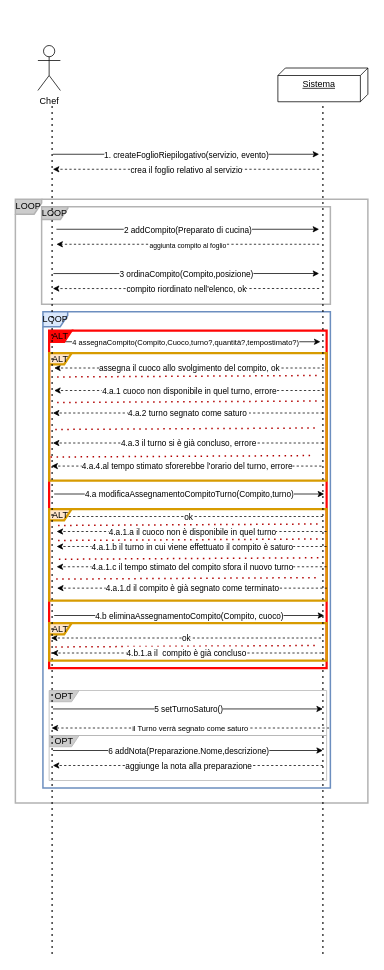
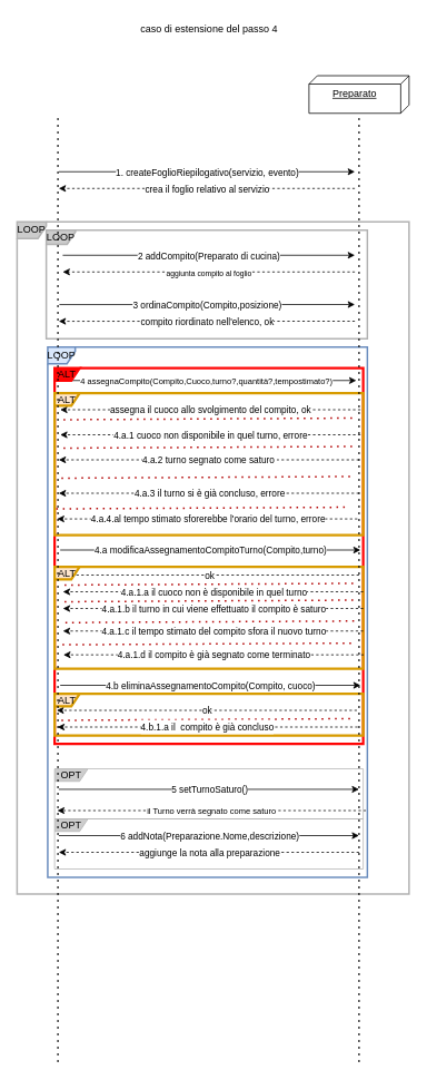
  <mxCell id="0" />
  <mxCell id="1" parent="0" />
- <mxCell id="3" value="Chef" style="shape=umlActor;verticalLabelPosition=bottom;verticalAlign=top;html=1;outlineConnect=0;" parent="1" vertex="1"><mxGeometry x="50" y="60" width="30" height="60" as="geometry" /></mxCell>
- <mxCell id="4" value="Sistema" style="verticalAlign=top;align=center;spacingTop=8;spacingLeft=2;spacingRight=12;shape=cube;size=10;direction=south;fontStyle=4;html=1;whiteSpace=wrap;" parent="1" vertex="1"><mxGeometry x="370" y="90" width="120" height="45" as="geometry" /></mxCell>
+ <mxCell id="2" value="caso di estensione del passo 4" style="text;html=1;align=center;verticalAlign=middle;resizable=0;points=[];autosize=1;strokeColor=none;fillColor=none;" parent="1" vertex="1"><mxGeometry x="155" y="20" width="190" height="30" as="geometry" /></mxCell>
+ <mxCell id="4" value="Preparato" style="verticalAlign=top;align=center;spacingTop=8;spacingLeft=2;spacingRight=12;shape=cube;size=10;direction=south;fontStyle=4;html=1;whiteSpace=wrap;" parent="1" vertex="1"><mxGeometry x="370" y="90" width="120" height="45" as="geometry" /></mxCell>
  <mxCell id="5" value="" style="endArrow=classic;html=1;rounded=0;" parent="1" edge="1"><mxGeometry width="50" height="50" relative="1" as="geometry"><mxPoint x="70" y="205" as="sourcePoint" /><mxPoint x="425" y="205" as="targetPoint" /></mxGeometry></mxCell>
  <mxCell id="6" value="1. createFoglioRiepilogativo(servizio, evento)" style="edgeLabel;html=1;align=center;verticalAlign=middle;resizable=0;points=[];" parent="5" connectable="0" vertex="1"><mxGeometry x="0.111" y="3" relative="1" as="geometry"><mxPoint x="-20" y="3" as="offset" /></mxGeometry></mxCell>
  <mxCell id="7" value="" style="html=1;labelBackgroundColor=#ffffff;startArrow=none;startFill=0;startSize=6;endArrow=classic;endFill=1;endSize=6;jettySize=auto;orthogonalLoop=1;strokeWidth=1;dashed=1;fontSize=14;rounded=0;" parent="1" edge="1"><mxGeometry width="60" height="60" relative="1" as="geometry"><mxPoint x="425" y="225" as="sourcePoint" /><mxPoint x="70" y="225" as="targetPoint" /></mxGeometry></mxCell>
  <mxCell id="8" value="crea il foglio relativo al servizio" style="edgeLabel;html=1;align=center;verticalAlign=middle;resizable=0;points=[];" parent="7" connectable="0" vertex="1"><mxGeometry x="-0.11" relative="1" as="geometry"><mxPoint x="-20" as="offset" /></mxGeometry></mxCell>
  <mxCell id="9" value="" style="endArrow=classic;html=1;rounded=0;" parent="1" edge="1"><mxGeometry width="50" height="50" relative="1" as="geometry"><mxPoint x="74.74" y="305" as="sourcePoint" /><mxPoint x="425" y="305" as="targetPoint" /></mxGeometry></mxCell>
  <mxCell id="10" value="2 addCompito(Preparato di cucina)" style="edgeLabel;html=1;align=center;verticalAlign=middle;resizable=0;points=[];" parent="9" connectable="0" vertex="1"><mxGeometry x="0.111" y="3" relative="1" as="geometry"><mxPoint x="-20" y="3" as="offset" /></mxGeometry></mxCell>
  <mxCell id="11" value="" style="html=1;labelBackgroundColor=#ffffff;startArrow=none;startFill=0;startSize=6;endArrow=classic;endFill=1;endSize=6;jettySize=auto;orthogonalLoop=1;strokeWidth=1;dashed=1;fontSize=14;rounded=0;" parent="1" edge="1"><mxGeometry width="60" height="60" relative="1" as="geometry"><mxPoint x="425" y="325" as="sourcePoint" /><mxPoint x="74.74" y="325" as="targetPoint" /></mxGeometry></mxCell>
  <mxCell id="12" value="&lt;font style=&quot;font-size: 9px;&quot;&gt;aggiunta compito al foglio&lt;/font&gt;" style="edgeLabel;html=1;align=center;verticalAlign=middle;resizable=0;points=[];" parent="11" connectable="0" vertex="1"><mxGeometry x="-0.11" relative="1" as="geometry"><mxPoint x="-20" as="offset" /></mxGeometry></mxCell>
  <mxCell id="13" value="LOOP" style="shape=umlFrame;whiteSpace=wrap;html=1;pointerEvents=0;fillColor=#CCCCCC;strokeColor=#B3B3B3;width=35;height=17;strokeWidth=2;" parent="1" vertex="1"><mxGeometry x="55" y="275" width="385" height="130" as="geometry" /></mxCell>
  <mxCell id="14" value="" style="endArrow=classic;html=1;rounded=0;" parent="1" edge="1"><mxGeometry width="50" height="50" relative="1" as="geometry"><mxPoint x="70.74" y="364.09" as="sourcePoint" /><mxPoint x="425" y="364" as="targetPoint" /></mxGeometry></mxCell>
  <mxCell id="15" value="3 ordinaCompito(Compito,posizione)" style="edgeLabel;html=1;align=center;verticalAlign=middle;resizable=0;points=[];" parent="14" connectable="0" vertex="1"><mxGeometry x="0.111" y="3" relative="1" as="geometry"><mxPoint x="-20" y="3" as="offset" /></mxGeometry></mxCell>
  <mxCell id="16" value="" style="html=1;labelBackgroundColor=#ffffff;startArrow=none;startFill=0;startSize=6;endArrow=classic;endFill=1;endSize=6;jettySize=auto;orthogonalLoop=1;strokeWidth=1;dashed=1;fontSize=14;rounded=0;" parent="1" edge="1"><mxGeometry width="60" height="60" relative="1" as="geometry"><mxPoint x="425" y="384" as="sourcePoint" /><mxPoint x="70" y="384.09" as="targetPoint" /></mxGeometry></mxCell>
  <mxCell id="17" value="compito riordinato nell'elenco, ok" style="edgeLabel;html=1;align=center;verticalAlign=middle;resizable=0;points=[];" parent="16" connectable="0" vertex="1"><mxGeometry x="-0.11" relative="1" as="geometry"><mxPoint x="-20" as="offset" /></mxGeometry></mxCell>
  <mxCell id="18" value="" style="endArrow=classic;html=1;rounded=0;" parent="1" edge="1"><mxGeometry width="50" height="50" relative="1" as="geometry"><mxPoint x="66.74" y="455" as="sourcePoint" /><mxPoint x="426.74" y="455" as="targetPoint" /></mxGeometry></mxCell>
  <mxCell id="19" value="&lt;font style=&quot;font-size: 10px;&quot;&gt;4 assegnaCompito(Compito,Cuoco,turno?,quantità?,tempostimato?)&lt;/font&gt;" style="edgeLabel;html=1;align=center;verticalAlign=middle;resizable=0;points=[];" parent="18" connectable="0" vertex="1"><mxGeometry x="0.111" y="3" relative="1" as="geometry"><mxPoint x="-20" y="3" as="offset" /></mxGeometry></mxCell>
  <mxCell id="20" value="" style="html=1;labelBackgroundColor=#ffffff;startArrow=none;startFill=0;startSize=6;endArrow=classic;endFill=1;endSize=6;jettySize=auto;orthogonalLoop=1;strokeWidth=1;dashed=1;fontSize=14;rounded=0;" parent="1" edge="1"><mxGeometry width="60" height="60" relative="1" as="geometry"><mxPoint x="431.74" y="490" as="sourcePoint" /><mxPoint x="71.74" y="490" as="targetPoint" /></mxGeometry></mxCell>
  <mxCell id="21" value="assegna il cuoco allo svolgimento del compito, ok" style="edgeLabel;html=1;align=center;verticalAlign=middle;resizable=0;points=[];" parent="20" connectable="0" vertex="1"><mxGeometry x="-0.11" relative="1" as="geometry"><mxPoint x="-20" as="offset" /></mxGeometry></mxCell>
  <mxCell id="22" value="LOOP" style="shape=umlFrame;whiteSpace=wrap;html=1;pointerEvents=0;fillColor=#dae8fc;strokeColor=#6c8ebf;width=33;height=20;strokeWidth=2;" parent="1" vertex="1"><mxGeometry x="56.74" y="415" width="383.26" height="635" as="geometry" /></mxCell>
  <mxCell id="23" value="LOOP" style="shape=umlFrame;whiteSpace=wrap;html=1;pointerEvents=0;fillColor=#CCCCCC;strokeColor=#B3B3B3;width=35;height=20;strokeWidth=2;" parent="1" vertex="1"><mxGeometry x="20" y="265" width="470" height="805" as="geometry" /></mxCell>
  <mxCell id="24" value="" style="endArrow=classic;html=1;rounded=0;" parent="1" edge="1"><mxGeometry width="50" height="50" relative="1" as="geometry"><mxPoint x="70" y="944.6" as="sourcePoint" /><mxPoint x="430" y="944.6" as="targetPoint" /></mxGeometry></mxCell>
  <mxCell id="25" value="5 setTurnoSaturo()" style="edgeLabel;html=1;align=center;verticalAlign=middle;resizable=0;points=[];" parent="24" connectable="0" vertex="1"><mxGeometry x="0.111" y="3" relative="1" as="geometry"><mxPoint x="-20" y="3" as="offset" /></mxGeometry></mxCell>
  <mxCell id="26" value="&lt;font style=&quot;font-size: 10px;&quot;&gt;il Turno verrà segnato come saturo&lt;/font&gt;" style="html=1;labelBackgroundColor=#ffffff;startArrow=none;startFill=0;startSize=6;endArrow=classic;endFill=1;endSize=6;jettySize=auto;orthogonalLoop=1;strokeWidth=1;dashed=1;fontSize=14;rounded=0;" parent="1" edge="1"><mxGeometry width="60" height="60" relative="1" as="geometry"><mxPoint x="438.26" y="970" as="sourcePoint" /><mxPoint x="68.26" y="970" as="targetPoint" /></mxGeometry></mxCell>
  <mxCell id="27" value="" style="endArrow=classic;html=1;rounded=0;" parent="1" edge="1"><mxGeometry width="50" height="50" relative="1" as="geometry"><mxPoint x="70" y="1000" as="sourcePoint" /><mxPoint x="430" y="1000" as="targetPoint" /></mxGeometry></mxCell>
  <mxCell id="28" value="6 addNota(Preparazione.Nome,descrizione)" style="edgeLabel;html=1;align=center;verticalAlign=middle;resizable=0;points=[];" parent="27" connectable="0" vertex="1"><mxGeometry x="0.111" y="3" relative="1" as="geometry"><mxPoint x="-20" y="3" as="offset" /></mxGeometry></mxCell>
  <mxCell id="29" value="" style="html=1;labelBackgroundColor=#ffffff;startArrow=none;startFill=0;startSize=6;endArrow=classic;endFill=1;endSize=6;jettySize=auto;orthogonalLoop=1;strokeWidth=1;dashed=1;fontSize=14;rounded=0;" parent="1" edge="1"><mxGeometry width="60" height="60" relative="1" as="geometry"><mxPoint x="430" y="1020" as="sourcePoint" /><mxPoint x="70" y="1020" as="targetPoint" /></mxGeometry></mxCell>
  <mxCell id="30" value="aggiunge la nota alla preparazione" style="edgeLabel;html=1;align=center;verticalAlign=middle;resizable=0;points=[];" parent="29" connectable="0" vertex="1"><mxGeometry x="-0.11" relative="1" as="geometry"><mxPoint x="-20" as="offset" /></mxGeometry></mxCell>
  <mxCell id="31" value="OPT" style="shape=umlFrame;whiteSpace=wrap;html=1;pointerEvents=0;fillColor=#CCCCCC;strokeColor=#B3B3B3;width=40;height=15;" parent="1" vertex="1"><mxGeometry x="65" y="980" width="370" height="60" as="geometry" /></mxCell>
  <mxCell id="32" value="" style="endArrow=classic;html=1;rounded=0;" parent="1" edge="1"><mxGeometry width="50" height="50" relative="1" as="geometry"><mxPoint x="71.74" y="658" as="sourcePoint" /><mxPoint x="431.74" y="658" as="targetPoint" /></mxGeometry></mxCell>
  <mxCell id="33" value="&lt;font style=&quot;font-size: 11px;&quot;&gt;4.a modificaAssegnamentoCompitoTurno(Compito,turno)&lt;/font&gt;" style="edgeLabel;html=1;align=center;verticalAlign=middle;resizable=0;points=[];" parent="32" connectable="0" vertex="1"><mxGeometry x="0.111" y="3" relative="1" as="geometry"><mxPoint x="-20" y="3" as="offset" /></mxGeometry></mxCell>
  <mxCell id="34" value="" style="html=1;labelBackgroundColor=#ffffff;startArrow=none;startFill=0;startSize=6;endArrow=classic;endFill=1;endSize=6;jettySize=auto;orthogonalLoop=1;strokeWidth=1;dashed=1;fontSize=14;rounded=0;" parent="1" edge="1"><mxGeometry width="60" height="60" relative="1" as="geometry"><mxPoint x="430" y="688" as="sourcePoint" /><mxPoint x="70" y="688" as="targetPoint" /></mxGeometry></mxCell>
  <mxCell id="35" value="ok" style="edgeLabel;html=1;align=center;verticalAlign=middle;resizable=0;points=[];" parent="34" connectable="0" vertex="1"><mxGeometry x="-0.11" relative="1" as="geometry"><mxPoint x="-20" as="offset" /></mxGeometry></mxCell>
  <mxCell id="36" value="OPT" style="shape=umlFrame;whiteSpace=wrap;html=1;pointerEvents=0;fillColor=#CCCCCC;strokeColor=#B3B3B3;width=40;height=15;" parent="1" vertex="1"><mxGeometry x="65" y="920" width="370" height="60" as="geometry" /></mxCell>
  <mxCell id="37" value="ALT" style="shape=umlFrame;whiteSpace=wrap;html=1;pointerEvents=0;fillColor=#FF0505;strokeColor=#FF0505;width=30;height=15;swimlaneFillColor=none;fillStyle=auto;strokeWidth=3;shadow=0;gradientColor=none;" parent="1" vertex="1"><mxGeometry x="65" y="440" width="370" height="450" as="geometry" /></mxCell>
  <mxCell id="38" value="ALT" style="shape=umlFrame;whiteSpace=wrap;html=1;pointerEvents=0;fillColor=#ffe6cc;strokeColor=#d79b00;width=30;height=15;swimlaneFillColor=none;fillStyle=auto;strokeWidth=3;shadow=0;" parent="1" vertex="1"><mxGeometry x="65" y="470" width="370" height="170" as="geometry" /></mxCell>
  <mxCell id="39" value="" style="endArrow=none;dashed=1;html=1;dashPattern=1 3;strokeWidth=2;rounded=0;exitX=0.002;exitY=0.353;exitDx=0;exitDy=0;exitPerimeter=0;fillColor=#e51400;strokeColor=#B20000;entryX=0.998;entryY=0.341;entryDx=0;entryDy=0;entryPerimeter=0;" parent="1" edge="1"><mxGeometry width="50" height="50" relative="1" as="geometry"><mxPoint x="75.7" y="501.946" as="sourcePoint" /><mxPoint x="424.3" y="500.002" as="targetPoint" /></mxGeometry></mxCell>
  <mxCell id="40" value="" style="html=1;labelBackgroundColor=#ffffff;startArrow=none;startFill=0;startSize=6;endArrow=classic;endFill=1;endSize=6;jettySize=auto;orthogonalLoop=1;strokeWidth=1;dashed=1;fontSize=14;rounded=0;" parent="1" edge="1"><mxGeometry width="60" height="60" relative="1" as="geometry"><mxPoint x="431.74" y="520" as="sourcePoint" /><mxPoint x="71.74" y="520" as="targetPoint" /></mxGeometry></mxCell>
  <mxCell id="41" value="4.a.1 cuoco non disponibile in quel turno, errore" style="edgeLabel;html=1;align=center;verticalAlign=middle;resizable=0;points=[];" parent="40" connectable="0" vertex="1"><mxGeometry x="-0.11" relative="1" as="geometry"><mxPoint x="-20" as="offset" /></mxGeometry></mxCell>
  <mxCell id="42" value="" style="endArrow=none;dashed=1;html=1;dashPattern=1 3;strokeWidth=2;rounded=0;exitX=0.002;exitY=0.353;exitDx=0;exitDy=0;exitPerimeter=0;fillColor=#e51400;strokeColor=#B20000;entryX=0.998;entryY=0.341;entryDx=0;entryDy=0;entryPerimeter=0;" parent="1" edge="1"><mxGeometry width="50" height="50" relative="1" as="geometry"><mxPoint x="75.7" y="535.976" as="sourcePoint" /><mxPoint x="424.3" y="534.032" as="targetPoint" /></mxGeometry></mxCell>
  <mxCell id="43" value="" style="html=1;labelBackgroundColor=#ffffff;startArrow=none;startFill=0;startSize=6;endArrow=classic;endFill=1;endSize=6;jettySize=auto;orthogonalLoop=1;strokeWidth=1;dashed=1;fontSize=14;rounded=0;" parent="1" edge="1"><mxGeometry width="60" height="60" relative="1" as="geometry"><mxPoint x="430" y="550" as="sourcePoint" /><mxPoint x="70" y="550" as="targetPoint" /></mxGeometry></mxCell>
  <mxCell id="44" value="4.a.2 turno segnato come saturo&amp;nbsp;" style="edgeLabel;html=1;align=center;verticalAlign=middle;resizable=0;points=[];" parent="43" connectable="0" vertex="1"><mxGeometry x="-0.11" relative="1" as="geometry"><mxPoint x="-20" as="offset" /></mxGeometry></mxCell>
  <mxCell id="45" value="" style="endArrow=none;dashed=1;html=1;dashPattern=1 3;strokeWidth=2;rounded=0;exitX=0.002;exitY=0.353;exitDx=0;exitDy=0;exitPerimeter=0;fillColor=#e51400;strokeColor=#B20000;entryX=0.998;entryY=0.341;entryDx=0;entryDy=0;entryPerimeter=0;" parent="1" edge="1"><mxGeometry width="50" height="50" relative="1" as="geometry"><mxPoint x="73.2" y="571.946" as="sourcePoint" /><mxPoint x="421.8" y="570.002" as="targetPoint" /></mxGeometry></mxCell>
  <mxCell id="46" value="" style="html=1;labelBackgroundColor=#ffffff;startArrow=none;startFill=0;startSize=6;endArrow=classic;endFill=1;endSize=6;jettySize=auto;orthogonalLoop=1;strokeWidth=1;dashed=1;fontSize=14;rounded=0;" parent="1" edge="1"><mxGeometry width="60" height="60" relative="1" as="geometry"><mxPoint x="430" y="590" as="sourcePoint" /><mxPoint x="70" y="590" as="targetPoint" /></mxGeometry></mxCell>
  <mxCell id="47" value="4.a.3 il turno si è già concluso, errore" style="edgeLabel;html=1;align=center;verticalAlign=middle;resizable=0;points=[];" parent="46" connectable="0" vertex="1"><mxGeometry x="-0.11" relative="1" as="geometry"><mxPoint x="-20" as="offset" /></mxGeometry></mxCell>
  <mxCell id="48" value="ALT" style="shape=umlFrame;whiteSpace=wrap;html=1;pointerEvents=0;fillColor=#ffe6cc;strokeColor=#d79b00;width=30;height=15;swimlaneFillColor=none;fillStyle=auto;strokeWidth=3;shadow=0;" parent="1" vertex="1"><mxGeometry x="65" y="678" width="370" height="122" as="geometry" /></mxCell>
  <mxCell id="49" value="" style="endArrow=none;dashed=1;html=1;dashPattern=1 3;strokeWidth=2;rounded=0;exitX=0.002;exitY=0.353;exitDx=0;exitDy=0;exitPerimeter=0;fillColor=#e51400;strokeColor=#B20000;entryX=0.998;entryY=0.341;entryDx=0;entryDy=0;entryPerimeter=0;" parent="1" edge="1"><mxGeometry width="50" height="50" relative="1" as="geometry"><mxPoint x="76.95" y="719.946" as="sourcePoint" /><mxPoint x="425.55" y="718.002" as="targetPoint" /></mxGeometry></mxCell>
  <mxCell id="50" value="" style="endArrow=none;dashed=1;html=1;dashPattern=1 3;strokeWidth=2;rounded=0;exitX=0.002;exitY=0.353;exitDx=0;exitDy=0;exitPerimeter=0;fillColor=#e51400;strokeColor=#B20000;entryX=0.998;entryY=0.341;entryDx=0;entryDy=0;entryPerimeter=0;" parent="1" edge="1"><mxGeometry width="50" height="50" relative="1" as="geometry"><mxPoint x="78" y="744.976" as="sourcePoint" /><mxPoint x="426.6" y="743.032" as="targetPoint" /></mxGeometry></mxCell>
  <mxCell id="51" value="" style="html=1;labelBackgroundColor=#ffffff;startArrow=none;startFill=0;startSize=6;endArrow=classic;endFill=1;endSize=6;jettySize=auto;orthogonalLoop=1;strokeWidth=1;dashed=1;fontSize=14;rounded=0;" parent="1" edge="1"><mxGeometry width="60" height="60" relative="1" as="geometry"><mxPoint x="435" y="728" as="sourcePoint" /><mxPoint x="75" y="728" as="targetPoint" /></mxGeometry></mxCell>
  <mxCell id="52" value="4.a.1.b il turno in cui viene effettuato il compito è saturo" style="edgeLabel;html=1;align=center;verticalAlign=middle;resizable=0;points=[];" parent="51" connectable="0" vertex="1"><mxGeometry x="-0.11" relative="1" as="geometry"><mxPoint x="-20" as="offset" /></mxGeometry></mxCell>
  <mxCell id="53" value="" style="endArrow=none;dashed=1;html=1;dashPattern=1 3;strokeWidth=2;rounded=0;exitX=0.002;exitY=0.353;exitDx=0;exitDy=0;exitPerimeter=0;fillColor=#e51400;strokeColor=#B20000;entryX=0.998;entryY=0.341;entryDx=0;entryDy=0;entryPerimeter=0;" parent="1" edge="1"><mxGeometry width="50" height="50" relative="1" as="geometry"><mxPoint x="66.95" y="608.696" as="sourcePoint" /><mxPoint x="415.55" y="606.752" as="targetPoint" /></mxGeometry></mxCell>
  <mxCell id="54" value="" style="html=1;labelBackgroundColor=#ffffff;startArrow=none;startFill=0;startSize=6;endArrow=classic;endFill=1;endSize=6;jettySize=auto;orthogonalLoop=1;strokeWidth=1;dashed=1;fontSize=14;rounded=0;" parent="1" edge="1"><mxGeometry width="60" height="60" relative="1" as="geometry"><mxPoint x="428.05" y="620.75" as="sourcePoint" /><mxPoint x="68.05" y="620.75" as="targetPoint" /></mxGeometry></mxCell>
  <mxCell id="55" value="4.a.4.al tempo stimato sforerebbe l'orario del turno, errore" style="edgeLabel;html=1;align=center;verticalAlign=middle;resizable=0;points=[];" parent="54" connectable="0" vertex="1"><mxGeometry x="-0.11" relative="1" as="geometry"><mxPoint x="-20" as="offset" /></mxGeometry></mxCell>
  <mxCell id="56" value="" style="html=1;labelBackgroundColor=#ffffff;startArrow=none;startFill=0;startSize=6;endArrow=classic;endFill=1;endSize=6;jettySize=auto;orthogonalLoop=1;strokeWidth=1;dashed=1;fontSize=14;rounded=0;" parent="1" edge="1"><mxGeometry width="60" height="60" relative="1" as="geometry"><mxPoint x="435" y="755" as="sourcePoint" /><mxPoint x="75" y="755" as="targetPoint" /></mxGeometry></mxCell>
  <mxCell id="57" value="4.a.1.c il tempo stimato del compito sfora il nuovo turno" style="edgeLabel;html=1;align=center;verticalAlign=middle;resizable=0;points=[];" parent="56" connectable="0" vertex="1"><mxGeometry x="-0.11" relative="1" as="geometry"><mxPoint x="-20" as="offset" /></mxGeometry></mxCell>
  <mxCell id="58" value="" style="endArrow=classic;html=1;rounded=0;" parent="1" edge="1"><mxGeometry width="50" height="50" relative="1" as="geometry"><mxPoint x="71.74" y="820" as="sourcePoint" /><mxPoint x="431.74" y="820" as="targetPoint" /></mxGeometry></mxCell>
  <mxCell id="59" value="4.b eliminaAssegnamentoCompito(Compito, cuoco)" style="edgeLabel;html=1;align=center;verticalAlign=middle;resizable=0;points=[];" parent="58" connectable="0" vertex="1"><mxGeometry x="0.111" y="3" relative="1" as="geometry"><mxPoint x="-20" y="3" as="offset" /></mxGeometry></mxCell>
  <mxCell id="60" value="" style="html=1;labelBackgroundColor=#ffffff;startArrow=none;startFill=0;startSize=6;endArrow=classic;endFill=1;endSize=6;jettySize=auto;orthogonalLoop=1;strokeWidth=1;dashed=1;fontSize=14;rounded=0;" parent="1" edge="1"><mxGeometry width="60" height="60" relative="1" as="geometry"><mxPoint x="427.5" y="850" as="sourcePoint" /><mxPoint x="67.5" y="850" as="targetPoint" /></mxGeometry></mxCell>
  <mxCell id="61" value="ok" style="edgeLabel;html=1;align=center;verticalAlign=middle;resizable=0;points=[];" parent="60" connectable="0" vertex="1"><mxGeometry x="-0.11" relative="1" as="geometry"><mxPoint x="-20" as="offset" /></mxGeometry></mxCell>
  <mxCell id="62" value="ALT" style="shape=umlFrame;whiteSpace=wrap;html=1;pointerEvents=0;fillColor=#ffe6cc;strokeColor=#d79b00;width=30;height=15;swimlaneFillColor=none;fillStyle=auto;strokeWidth=3;shadow=0;" parent="1" vertex="1"><mxGeometry x="65" y="830" width="370" height="50" as="geometry" /></mxCell>
  <mxCell id="63" value="" style="endArrow=none;dashed=1;html=1;dashPattern=1 3;strokeWidth=2;rounded=0;exitX=0.002;exitY=0.353;exitDx=0;exitDy=0;exitPerimeter=0;fillColor=#e51400;strokeColor=#B20000;entryX=0.998;entryY=0.341;entryDx=0;entryDy=0;entryPerimeter=0;" parent="1" edge="1"><mxGeometry width="50" height="50" relative="1" as="geometry"><mxPoint x="73.2" y="861.946" as="sourcePoint" /><mxPoint x="421.8" y="860.002" as="targetPoint" /></mxGeometry></mxCell>
  <mxCell id="64" value="&lt;font style=&quot;font-size: 11px;&quot;&gt;4.b.1.a il&amp;nbsp; compito è già concluso&lt;/font&gt;" style="html=1;labelBackgroundColor=#ffffff;startArrow=none;startFill=0;startSize=6;endArrow=classic;endFill=1;endSize=6;jettySize=auto;orthogonalLoop=1;strokeWidth=1;dashed=1;fontSize=14;rounded=0;" parent="1" edge="1"><mxGeometry width="60" height="60" relative="1" as="geometry"><mxPoint x="428.37" y="870" as="sourcePoint" /><mxPoint x="68.37" y="870" as="targetPoint" /></mxGeometry></mxCell>
  <mxCell id="65" value="" style="endArrow=none;dashed=1;html=1;dashPattern=1 3;strokeWidth=2;rounded=0;exitX=0.002;exitY=0.353;exitDx=0;exitDy=0;exitPerimeter=0;fillColor=#e51400;strokeColor=#B20000;entryX=0.998;entryY=0.341;entryDx=0;entryDy=0;entryPerimeter=0;" parent="1" edge="1"><mxGeometry width="50" height="50" relative="1" as="geometry"><mxPoint x="74.45" y="771.446" as="sourcePoint" /><mxPoint x="423.05" y="769.502" as="targetPoint" /></mxGeometry></mxCell>
  <mxCell id="66" value="" style="html=1;labelBackgroundColor=#ffffff;startArrow=none;startFill=0;startSize=6;endArrow=classic;endFill=1;endSize=6;jettySize=auto;orthogonalLoop=1;strokeWidth=1;dashed=1;fontSize=14;rounded=0;" parent="1" edge="1"><mxGeometry width="60" height="60" relative="1" as="geometry"><mxPoint x="435.55" y="783.5" as="sourcePoint" /><mxPoint x="75.55" y="783.5" as="targetPoint" /></mxGeometry></mxCell>
  <mxCell id="67" value="4.a.1.d il compito è già segnato come terminato" style="edgeLabel;html=1;align=center;verticalAlign=middle;resizable=0;points=[];" parent="66" connectable="0" vertex="1"><mxGeometry x="-0.11" relative="1" as="geometry"><mxPoint x="-20" as="offset" /></mxGeometry></mxCell>
  <mxCell id="68" value="" style="endArrow=none;dashed=1;html=1;dashPattern=1 3;strokeWidth=2;rounded=0;" parent="1" edge="1"><mxGeometry width="50" height="50" relative="1" as="geometry"><mxPoint x="69" y="1270.941" as="sourcePoint" /><mxPoint x="69" y="140" as="targetPoint" /></mxGeometry></mxCell>
  <mxCell id="69" value="" style="endArrow=none;dashed=1;html=1;dashPattern=1 3;strokeWidth=2;rounded=0;" parent="1" edge="1"><mxGeometry width="50" height="50" relative="1" as="geometry"><mxPoint x="430" y="1270.941" as="sourcePoint" /><mxPoint x="430" y="140" as="targetPoint" /></mxGeometry></mxCell>
  <mxCell id="70" value="" style="html=1;labelBackgroundColor=#ffffff;startArrow=none;startFill=0;startSize=6;endArrow=classic;endFill=1;endSize=6;jettySize=auto;orthogonalLoop=1;strokeWidth=1;dashed=1;fontSize=14;rounded=0;" parent="1" edge="1"><mxGeometry width="60" height="60" relative="1" as="geometry"><mxPoint x="435" y="708" as="sourcePoint" /><mxPoint x="75" y="708" as="targetPoint" /></mxGeometry></mxCell>
  <mxCell id="71" value="4.a.1.a il cuoco non è disponibile in quel turno" style="edgeLabel;html=1;align=center;verticalAlign=middle;resizable=0;points=[];" parent="70" connectable="0" vertex="1"><mxGeometry x="-0.11" relative="1" as="geometry"><mxPoint x="-20" as="offset" /></mxGeometry></mxCell>
  <mxCell id="72" value="" style="endArrow=none;dashed=1;html=1;dashPattern=1 3;strokeWidth=2;rounded=0;exitX=0.002;exitY=0.353;exitDx=0;exitDy=0;exitPerimeter=0;fillColor=#e51400;strokeColor=#B20000;entryX=0.998;entryY=0.341;entryDx=0;entryDy=0;entryPerimeter=0;" parent="1" edge="1"><mxGeometry width="50" height="50" relative="1" as="geometry"><mxPoint x="76.95" y="699.946" as="sourcePoint" /><mxPoint x="425.55" y="698.002" as="targetPoint" /></mxGeometry></mxCell>
